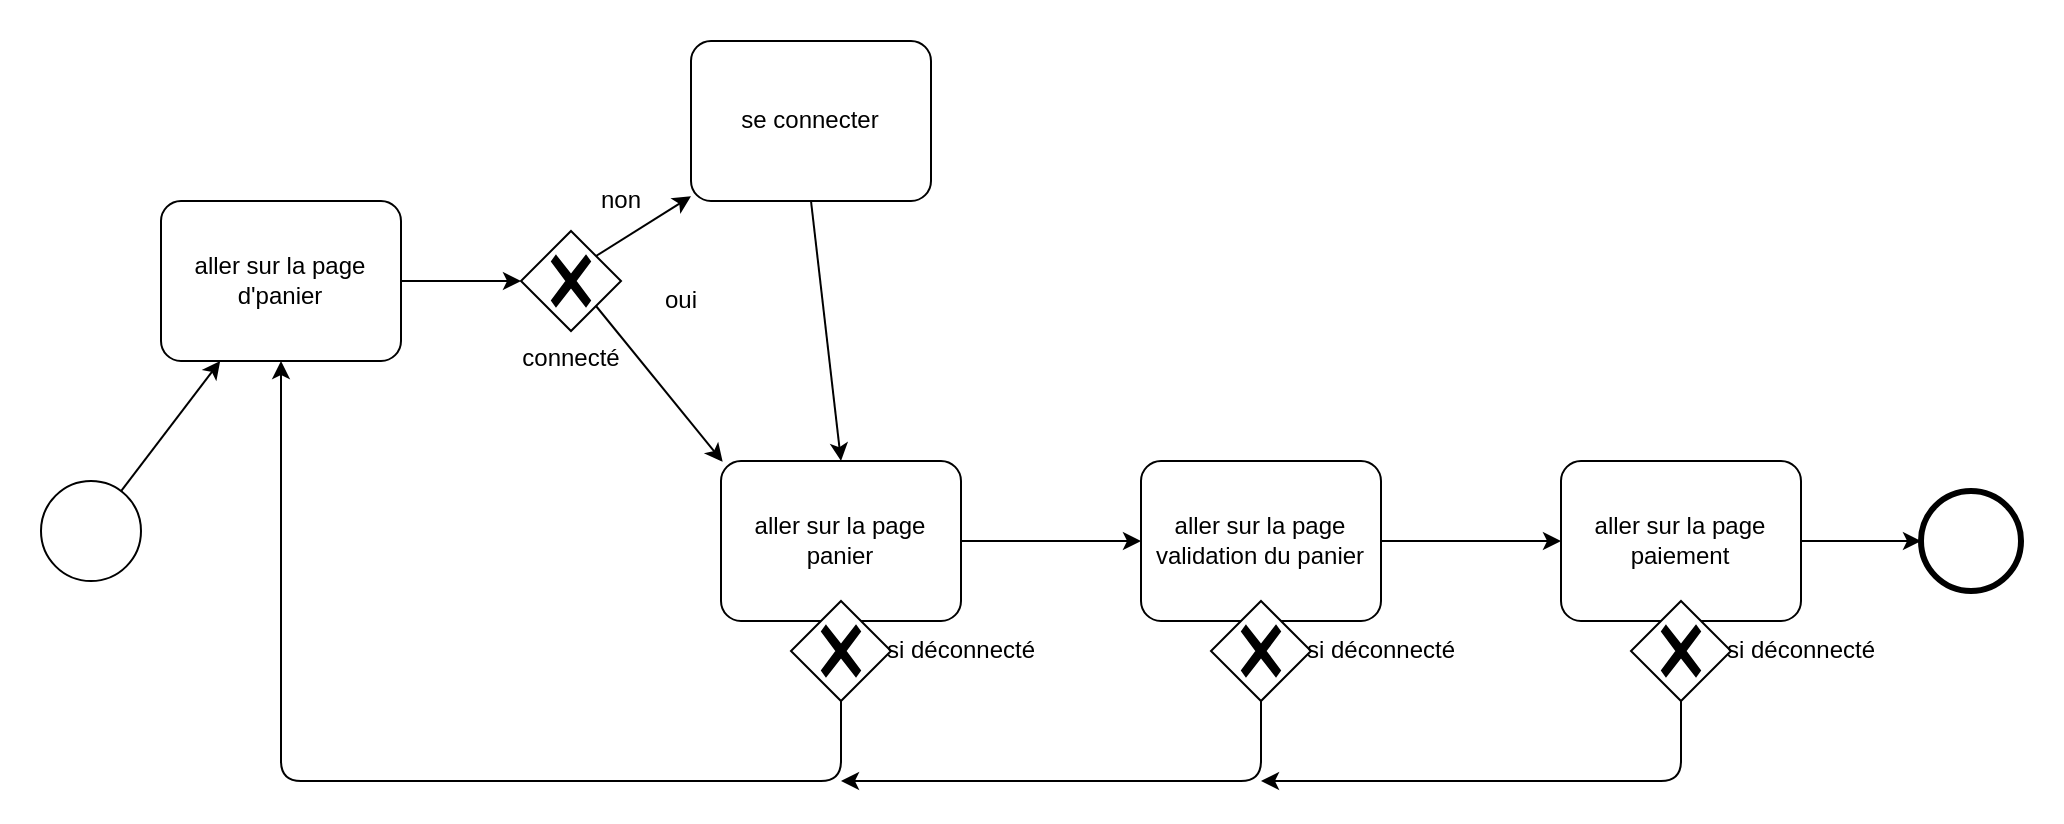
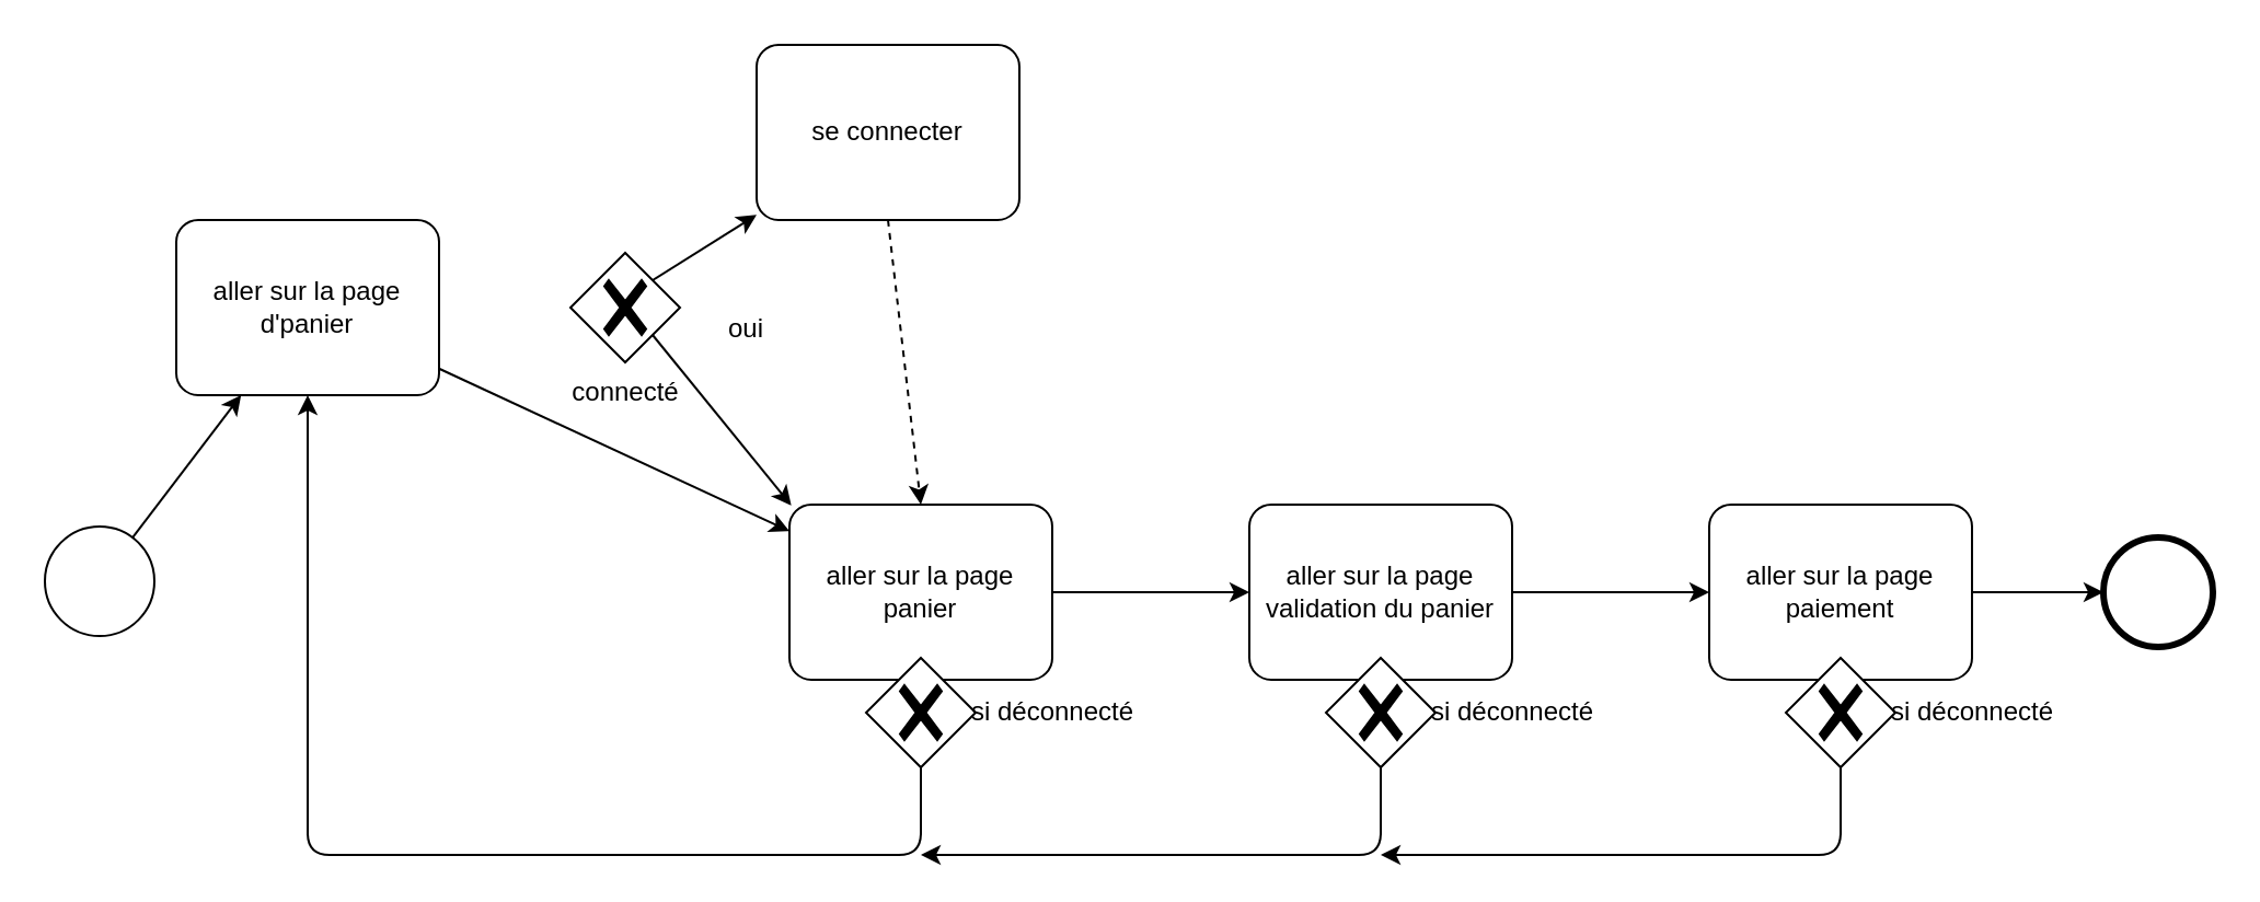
  <mxCell id="0" />
  <mxCell id="1" parent="0" />
  <mxCell id="2" value="" style="edgeStyle=none;html=1;" parent="1" source="3" target="5" edge="1"><mxGeometry relative="1" as="geometry" /></mxCell>
  <mxCell id="3" value="" style="points=[[0.145,0.145,0],[0.5,0,0],[0.855,0.145,0],[1,0.5,0],[0.855,0.855,0],[0.5,1,0],[0.145,0.855,0],[0,0.5,0]];shape=mxgraph.bpmn.event;html=1;verticalLabelPosition=bottom;labelBackgroundColor=#ffffff;verticalAlign=top;align=center;perimeter=ellipsePerimeter;outlineConnect=0;aspect=fixed;outline=standard;symbol=general;" parent="1" vertex="1"><mxGeometry x="20" y="240" width="50" height="50" as="geometry" /></mxCell>
- <mxCell id="4" value="" style="edgeStyle=none;html=1;" parent="1" source="5" target="23" edge="1"><mxGeometry relative="1" as="geometry" /></mxCell>
+ <mxCell id="4" value="" style="edgeStyle=none;html=1;" parent="1" source="5" target="7" edge="1"><mxGeometry relative="1" as="geometry" /></mxCell>
  <mxCell id="5" value="aller sur la page d'panier" style="points=[[0.25,0,0],[0.5,0,0],[0.75,0,0],[1,0.25,0],[1,0.5,0],[1,0.75,0],[0.75,1,0],[0.5,1,0],[0.25,1,0],[0,0.75,0],[0,0.5,0],[0,0.25,0]];shape=mxgraph.bpmn.task;whiteSpace=wrap;rectStyle=rounded;size=10;html=1;taskMarker=abstract;" parent="1" vertex="1"><mxGeometry x="80" y="100" width="120" height="80" as="geometry" /></mxCell>
  <mxCell id="6" value="" style="edgeStyle=none;html=1;" parent="1" source="7" target="12" edge="1"><mxGeometry relative="1" as="geometry" /></mxCell>
  <mxCell id="7" value="aller sur la page panier" style="points=[[0.25,0,0],[0.5,0,0],[0.75,0,0],[1,0.25,0],[1,0.5,0],[1,0.75,0],[0.75,1,0],[0.5,1,0],[0.25,1,0],[0,0.75,0],[0,0.5,0],[0,0.25,0]];shape=mxgraph.bpmn.task;whiteSpace=wrap;rectStyle=rounded;size=10;html=1;taskMarker=abstract;" parent="1" vertex="1"><mxGeometry x="360" y="230" width="120" height="80" as="geometry" /></mxCell>
  <mxCell id="8" value="" style="edgeStyle=none;html=1;entryX=0.5;entryY=1;entryDx=0;entryDy=0;entryPerimeter=0;" parent="1" source="9" target="5" edge="1"><mxGeometry relative="1" as="geometry"><mxPoint x="290" y="325" as="targetPoint" /><Array as="points"><mxPoint x="420" y="390" /><mxPoint x="140" y="390" /></Array></mxGeometry></mxCell>
  <mxCell id="9" value="" style="points=[[0.25,0.25,0],[0.5,0,0],[0.75,0.25,0],[1,0.5,0],[0.75,0.75,0],[0.5,1,0],[0.25,0.75,0],[0,0.5,0]];shape=mxgraph.bpmn.gateway2;html=1;verticalLabelPosition=bottom;labelBackgroundColor=#ffffff;verticalAlign=top;align=center;perimeter=rhombusPerimeter;outlineConnect=0;outline=none;symbol=none;gwType=exclusive;" parent="1" vertex="1"><mxGeometry x="395" y="300" width="50" height="50" as="geometry" /></mxCell>
  <mxCell id="10" value="si déconnecté" style="text;html=1;align=center;verticalAlign=middle;resizable=0;points=[];autosize=1;strokeColor=none;fillColor=none;" parent="1" vertex="1"><mxGeometry x="430" y="310" width="100" height="30" as="geometry" /></mxCell>
  <mxCell id="11" value="" style="edgeStyle=none;html=1;" parent="1" source="12" target="17" edge="1"><mxGeometry relative="1" as="geometry" /></mxCell>
  <mxCell id="12" value="aller sur la page validation du panier" style="points=[[0.25,0,0],[0.5,0,0],[0.75,0,0],[1,0.25,0],[1,0.5,0],[1,0.75,0],[0.75,1,0],[0.5,1,0],[0.25,1,0],[0,0.75,0],[0,0.5,0],[0,0.25,0]];shape=mxgraph.bpmn.task;whiteSpace=wrap;rectStyle=rounded;size=10;html=1;taskMarker=abstract;" parent="1" vertex="1"><mxGeometry x="570" y="230" width="120" height="80" as="geometry" /></mxCell>
  <mxCell id="13" style="edgeStyle=none;html=1;exitX=0.5;exitY=1;exitDx=0;exitDy=0;exitPerimeter=0;" parent="1" source="14" edge="1"><mxGeometry relative="1" as="geometry"><mxPoint x="420" y="390" as="targetPoint" /><Array as="points"><mxPoint x="630" y="390" /></Array></mxGeometry></mxCell>
  <mxCell id="14" value="" style="points=[[0.25,0.25,0],[0.5,0,0],[0.75,0.25,0],[1,0.5,0],[0.75,0.75,0],[0.5,1,0],[0.25,0.75,0],[0,0.5,0]];shape=mxgraph.bpmn.gateway2;html=1;verticalLabelPosition=bottom;labelBackgroundColor=#ffffff;verticalAlign=top;align=center;perimeter=rhombusPerimeter;outlineConnect=0;outline=none;symbol=none;gwType=exclusive;" parent="1" vertex="1"><mxGeometry x="605" y="300" width="50" height="50" as="geometry" /></mxCell>
  <mxCell id="15" value="si déconnecté" style="text;html=1;align=center;verticalAlign=middle;resizable=0;points=[];autosize=1;strokeColor=none;fillColor=none;" parent="1" vertex="1"><mxGeometry x="640" y="310" width="100" height="30" as="geometry" /></mxCell>
  <mxCell id="16" value="" style="edgeStyle=none;html=1;" edge="1" parent="1" source="17" target="28"><mxGeometry relative="1" as="geometry" /></mxCell>
  <mxCell id="17" value="aller sur la page paiement" style="points=[[0.25,0,0],[0.5,0,0],[0.75,0,0],[1,0.25,0],[1,0.5,0],[1,0.75,0],[0.75,1,0],[0.5,1,0],[0.25,1,0],[0,0.75,0],[0,0.5,0],[0,0.25,0]];shape=mxgraph.bpmn.task;whiteSpace=wrap;rectStyle=rounded;size=10;html=1;taskMarker=abstract;" parent="1" vertex="1"><mxGeometry x="780" y="230" width="120" height="80" as="geometry" /></mxCell>
  <mxCell id="18" style="edgeStyle=none;html=1;exitX=0.5;exitY=1;exitDx=0;exitDy=0;exitPerimeter=0;" parent="1" source="19" edge="1"><mxGeometry relative="1" as="geometry"><mxPoint x="630" y="390" as="targetPoint" /><Array as="points"><mxPoint x="840" y="390" /></Array></mxGeometry></mxCell>
  <mxCell id="19" value="" style="points=[[0.25,0.25,0],[0.5,0,0],[0.75,0.25,0],[1,0.5,0],[0.75,0.75,0],[0.5,1,0],[0.25,0.75,0],[0,0.5,0]];shape=mxgraph.bpmn.gateway2;html=1;verticalLabelPosition=bottom;labelBackgroundColor=#ffffff;verticalAlign=top;align=center;perimeter=rhombusPerimeter;outlineConnect=0;outline=none;symbol=none;gwType=exclusive;" parent="1" vertex="1"><mxGeometry x="815" y="300" width="50" height="50" as="geometry" /></mxCell>
  <mxCell id="20" value="si déconnecté" style="text;html=1;align=center;verticalAlign=middle;resizable=0;points=[];autosize=1;strokeColor=none;fillColor=none;" parent="1" vertex="1"><mxGeometry x="850" y="310" width="100" height="30" as="geometry" /></mxCell>
  <mxCell id="21" style="edgeStyle=none;html=1;exitX=0.75;exitY=0.75;exitDx=0;exitDy=0;exitPerimeter=0;entryX=0.007;entryY=0.005;entryDx=0;entryDy=0;entryPerimeter=0;" parent="1" source="23" target="7" edge="1"><mxGeometry relative="1" as="geometry" /></mxCell>
  <mxCell id="22" style="edgeStyle=none;html=1;exitX=0.75;exitY=0.25;exitDx=0;exitDy=0;exitPerimeter=0;" parent="1" source="23" target="26" edge="1"><mxGeometry relative="1" as="geometry"><mxPoint x="380" y="60" as="targetPoint" /></mxGeometry></mxCell>
  <mxCell id="23" value="connecté" style="points=[[0.25,0.25,0],[0.5,0,0],[0.75,0.25,0],[1,0.5,0],[0.75,0.75,0],[0.5,1,0],[0.25,0.75,0],[0,0.5,0]];shape=mxgraph.bpmn.gateway2;html=1;verticalLabelPosition=bottom;labelBackgroundColor=#ffffff;verticalAlign=top;align=center;perimeter=rhombusPerimeter;outlineConnect=0;outline=none;symbol=none;gwType=exclusive;" parent="1" vertex="1"><mxGeometry x="260" y="115" width="50" height="50" as="geometry" /></mxCell>
  <mxCell id="24" value="oui" style="text;html=1;align=center;verticalAlign=middle;resizable=0;points=[];autosize=1;strokeColor=none;fillColor=none;" parent="1" vertex="1"><mxGeometry x="320" y="135" width="40" height="30" as="geometry" /></mxCell>
- <mxCell id="25" style="edgeStyle=none;html=1;exitX=0.5;exitY=1;exitDx=0;exitDy=0;exitPerimeter=0;entryX=0.5;entryY=0;entryDx=0;entryDy=0;entryPerimeter=0;" parent="1" source="26" target="7" edge="1"><mxGeometry relative="1" as="geometry" /></mxCell>
+ <mxCell id="25" style="edgeStyle=none;html=1;exitX=0.5;exitY=1;exitDx=0;exitDy=0;exitPerimeter=0;entryX=0.5;entryY=0;entryDx=0;entryDy=0;entryPerimeter=0;dashed=1;" parent="1" source="26" target="7" edge="1"><mxGeometry relative="1" as="geometry" /></mxCell>
  <mxCell id="26" value="se connecter" style="points=[[0.25,0,0],[0.5,0,0],[0.75,0,0],[1,0.25,0],[1,0.5,0],[1,0.75,0],[0.75,1,0],[0.5,1,0],[0.25,1,0],[0,0.75,0],[0,0.5,0],[0,0.25,0]];shape=mxgraph.bpmn.task;whiteSpace=wrap;rectStyle=rounded;size=10;html=1;taskMarker=abstract;" parent="1" vertex="1"><mxGeometry x="345" y="20" width="120" height="80" as="geometry" /></mxCell>
- <mxCell id="27" value="non" style="text;html=1;align=center;verticalAlign=middle;resizable=0;points=[];autosize=1;strokeColor=none;fillColor=none;" parent="1" vertex="1"><mxGeometry x="290" y="85" width="40" height="30" as="geometry" /></mxCell>
  <mxCell id="28" value="" style="points=[[0.145,0.145,0],[0.5,0,0],[0.855,0.145,0],[1,0.5,0],[0.855,0.855,0],[0.5,1,0],[0.145,0.855,0],[0,0.5,0]];shape=mxgraph.bpmn.event;html=1;verticalLabelPosition=bottom;labelBackgroundColor=#ffffff;verticalAlign=top;align=center;perimeter=ellipsePerimeter;outlineConnect=0;aspect=fixed;outline=end;symbol=terminate2;" vertex="1" parent="1"><mxGeometry x="960" y="245" width="50" height="50" as="geometry" /></mxCell>
